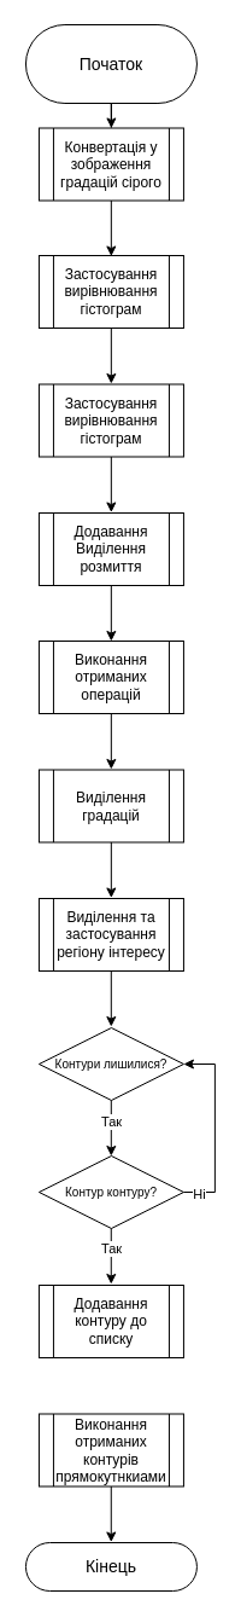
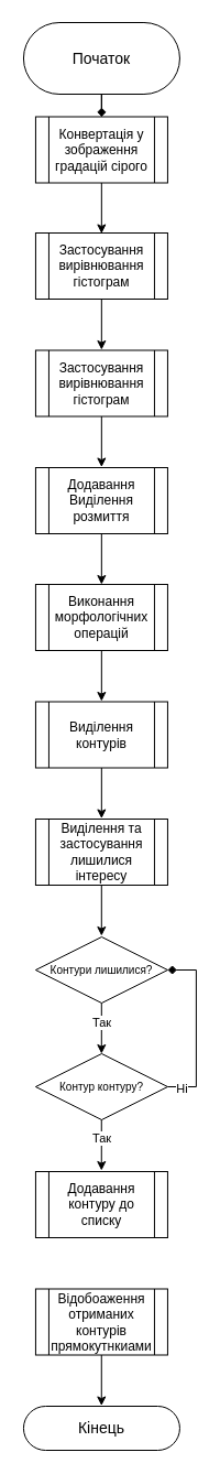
  <mxCell id="0" />
  <mxCell id="1" parent="0" />
- <mxCell id="2" style="edgeStyle=orthogonalEdgeStyle;rounded=0;orthogonalLoop=1;jettySize=auto;html=1;entryX=0.5;entryY=0;entryDx=0;entryDy=0;" parent="1" source="3" edge="1" target="4"><mxGeometry relative="1" as="geometry"><mxPoint x="91.94" y="103" as="targetPoint" /></mxGeometry></mxCell>
+ <mxCell id="2" style="edgeStyle=orthogonalEdgeStyle;rounded=0;orthogonalLoop=1;jettySize=auto;html=1;entryX=0.5;entryY=0;entryDx=0;entryDy=0;endArrow=diamond;" parent="1" source="3" edge="1" target="4"><mxGeometry relative="1" as="geometry"><mxPoint x="91.94" y="103" as="targetPoint" /></mxGeometry></mxCell>
  <mxCell id="3" value="&lt;font style=&quot;font-size: 14px;&quot;&gt;Початок&lt;/font&gt;" style="rounded=1;whiteSpace=wrap;html=1;arcSize=50;" parent="1" vertex="1"><mxGeometry x="20.94" y="20" width="142" height="65" as="geometry" /></mxCell>
  <mxCell id="4" value="Конвертація у зображення градацій сірого" style="shape=process;whiteSpace=wrap;html=1;backgroundOutline=1;" parent="1" vertex="1"><mxGeometry x="31.94" y="105.5" width="120" height="60" as="geometry" /></mxCell>
  <mxCell id="5" value="Застосування вирівнювання гістограм" style="shape=process;whiteSpace=wrap;html=1;backgroundOutline=1;" vertex="1" parent="1"><mxGeometry x="31.94" y="211" width="120" height="60" as="geometry" /></mxCell>
  <mxCell id="6" value="Застосування вирівнювання гістограм" style="shape=process;whiteSpace=wrap;html=1;backgroundOutline=1;" vertex="1" parent="1"><mxGeometry x="31.94" y="317.5" width="120" height="60" as="geometry" /></mxCell>
  <mxCell id="7" style="edgeStyle=orthogonalEdgeStyle;rounded=0;orthogonalLoop=1;jettySize=auto;html=1;entryX=0.5;entryY=0;entryDx=0;entryDy=0;" edge="1" parent="1"><mxGeometry relative="1" as="geometry"><mxPoint x="91.84" y="211.5" as="targetPoint" /><mxPoint x="91.84" y="165.5" as="sourcePoint" /></mxGeometry></mxCell>
  <mxCell id="8" style="edgeStyle=orthogonalEdgeStyle;rounded=0;orthogonalLoop=1;jettySize=auto;html=1;entryX=0.5;entryY=0;entryDx=0;entryDy=0;" edge="1" parent="1"><mxGeometry relative="1" as="geometry"><mxPoint x="91.84" y="317" as="targetPoint" /><mxPoint x="91.84" y="271" as="sourcePoint" /></mxGeometry></mxCell>
  <mxCell id="9" value="Додавання Виділення розмиття" style="shape=process;whiteSpace=wrap;html=1;backgroundOutline=1;" vertex="1" parent="1"><mxGeometry x="31.94" y="424" width="120" height="60" as="geometry" /></mxCell>
  <mxCell id="10" style="edgeStyle=orthogonalEdgeStyle;rounded=0;orthogonalLoop=1;jettySize=auto;html=1;entryX=0.5;entryY=0;entryDx=0;entryDy=0;" edge="1" parent="1"><mxGeometry relative="1" as="geometry"><mxPoint x="91.84" y="423.5" as="targetPoint" /><mxPoint x="91.84" y="377.5" as="sourcePoint" /></mxGeometry></mxCell>
  <mxCell id="11" style="edgeStyle=orthogonalEdgeStyle;rounded=0;orthogonalLoop=1;jettySize=auto;html=1;entryX=0.5;entryY=0;entryDx=0;entryDy=0;" edge="1" parent="1"><mxGeometry relative="1" as="geometry"><mxPoint x="91.84" y="530" as="targetPoint" /><mxPoint x="91.84" y="484" as="sourcePoint" /></mxGeometry></mxCell>
- <mxCell id="12" value="Виконання отриманих операцій" style="shape=process;whiteSpace=wrap;html=1;backgroundOutline=1;" vertex="1" parent="1"><mxGeometry x="31.94" y="530" width="120" height="60" as="geometry" /></mxCell>
- <mxCell id="13" value="Виділення градацій" style="shape=process;whiteSpace=wrap;html=1;backgroundOutline=1;" vertex="1" parent="1"><mxGeometry x="31.94" y="636.5" width="120" height="60" as="geometry" /></mxCell>
+ <mxCell id="12" value="Виконання морфологічних операцій" style="shape=process;whiteSpace=wrap;html=1;backgroundOutline=1;" vertex="1" parent="1"><mxGeometry x="31.94" y="530" width="120" height="60" as="geometry" /></mxCell>
+ <mxCell id="13" value="Виділення контурів" style="shape=process;whiteSpace=wrap;html=1;backgroundOutline=1;" vertex="1" parent="1"><mxGeometry x="31.94" y="636.5" width="120" height="60" as="geometry" /></mxCell>
  <mxCell id="14" style="edgeStyle=orthogonalEdgeStyle;rounded=0;orthogonalLoop=1;jettySize=auto;html=1;entryX=0.5;entryY=0;entryDx=0;entryDy=0;" edge="1" parent="1"><mxGeometry relative="1" as="geometry"><mxPoint x="91.84" y="636" as="targetPoint" /><mxPoint x="91.84" y="590" as="sourcePoint" /></mxGeometry></mxCell>
- <mxCell id="15" value="Виділення та застосування регіону інтересу" style="shape=process;whiteSpace=wrap;html=1;backgroundOutline=1;" vertex="1" parent="1"><mxGeometry x="31.94" y="743" width="120" height="60" as="geometry" /></mxCell>
+ <mxCell id="15" value="Виділення та застосування лишилися інтересу" style="shape=process;whiteSpace=wrap;html=1;backgroundOutline=1;" vertex="1" parent="1"><mxGeometry x="31.94" y="743" width="120" height="60" as="geometry" /></mxCell>
  <mxCell id="16" style="edgeStyle=orthogonalEdgeStyle;rounded=0;orthogonalLoop=1;jettySize=auto;html=1;entryX=0.5;entryY=0;entryDx=0;entryDy=0;" edge="1" parent="1"><mxGeometry relative="1" as="geometry"><mxPoint x="91.84" y="742.5" as="targetPoint" /><mxPoint x="91.84" y="696.5" as="sourcePoint" /></mxGeometry></mxCell>
  <mxCell id="17" value="&lt;font style=&quot;font-size: 10px;&quot;&gt;Контури лишилися?&lt;/font&gt;" style="rhombus;whiteSpace=wrap;html=1;" vertex="1" parent="1"><mxGeometry x="31.94" y="850" width="120" height="60" as="geometry" /></mxCell>
- <mxCell id="18" style="edgeStyle=orthogonalEdgeStyle;rounded=0;orthogonalLoop=1;jettySize=auto;html=1;entryX=1;entryY=0.5;entryDx=0;entryDy=0;" edge="1" parent="1" source="20" target="17"><mxGeometry relative="1" as="geometry"><Array as="points"><mxPoint x="177.94" y="986" /><mxPoint x="177.94" y="880" /></Array></mxGeometry></mxCell>
+ <mxCell id="18" style="edgeStyle=orthogonalEdgeStyle;rounded=0;orthogonalLoop=1;jettySize=auto;html=1;entryX=1;entryY=0.5;entryDx=0;entryDy=0;endArrow=diamond;" edge="1" parent="1" source="20" target="17"><mxGeometry relative="1" as="geometry"><Array as="points"><mxPoint x="177.94" y="986" /><mxPoint x="177.94" y="880" /></Array></mxGeometry></mxCell>
  <mxCell id="19" value="Ні" style="edgeLabel;html=1;align=center;verticalAlign=middle;resizable=0;points=[];" vertex="1" connectable="0" parent="18"><mxGeometry x="-0.841" y="-1" relative="1" as="geometry"><mxPoint as="offset" /></mxGeometry></mxCell>
  <mxCell id="20" value="&lt;span style=&quot;font-size: 10px;&quot;&gt;Контур контуру?&lt;/span&gt;" style="rhombus;whiteSpace=wrap;html=1;" vertex="1" parent="1"><mxGeometry x="31.94" y="956" width="120" height="60" as="geometry" /></mxCell>
  <mxCell id="21" style="edgeStyle=orthogonalEdgeStyle;rounded=0;orthogonalLoop=1;jettySize=auto;html=1;entryX=0.5;entryY=0;entryDx=0;entryDy=0;" edge="1" parent="1"><mxGeometry relative="1" as="geometry"><mxPoint x="91.8" y="849" as="targetPoint" /><mxPoint x="91.8" y="803" as="sourcePoint" /></mxGeometry></mxCell>
  <mxCell id="22" style="edgeStyle=orthogonalEdgeStyle;rounded=0;orthogonalLoop=1;jettySize=auto;html=1;entryX=0.5;entryY=0;entryDx=0;entryDy=0;" edge="1" parent="1"><mxGeometry relative="1" as="geometry"><mxPoint x="91.8" y="956" as="targetPoint" /><mxPoint x="91.8" y="910" as="sourcePoint" /></mxGeometry></mxCell>
  <mxCell id="23" value="Так" style="edgeLabel;html=1;align=center;verticalAlign=middle;resizable=0;points=[];" vertex="1" connectable="0" parent="22"><mxGeometry x="-0.249" relative="1" as="geometry"><mxPoint as="offset" /></mxGeometry></mxCell>
  <mxCell id="24" style="edgeStyle=orthogonalEdgeStyle;rounded=0;orthogonalLoop=1;jettySize=auto;html=1;entryX=0.5;entryY=0;entryDx=0;entryDy=0;" edge="1" parent="1"><mxGeometry relative="1" as="geometry"><mxPoint x="91.77" y="1062" as="targetPoint" /><mxPoint x="91.77" y="1016" as="sourcePoint" /></mxGeometry></mxCell>
  <mxCell id="25" value="Так" style="edgeLabel;html=1;align=center;verticalAlign=middle;resizable=0;points=[];" vertex="1" connectable="0" parent="24"><mxGeometry x="-0.29" relative="1" as="geometry"><mxPoint as="offset" /></mxGeometry></mxCell>
  <mxCell id="26" value="Додавання контуру до списку" style="shape=process;whiteSpace=wrap;html=1;backgroundOutline=1;" vertex="1" parent="1"><mxGeometry x="31.94" y="1063" width="120" height="60" as="geometry" /></mxCell>
- <mxCell id="27" value="Виконання отриманих контурів прямокутнкиами" style="shape=process;whiteSpace=wrap;html=1;backgroundOutline=1;" vertex="1" parent="1"><mxGeometry x="31.94" y="1169.5" width="120" height="60" as="geometry" /></mxCell>
+ <mxCell id="27" value="Відобоаження отриманих контурів прямокутнкиами" style="shape=process;whiteSpace=wrap;html=1;backgroundOutline=1;" vertex="1" parent="1"><mxGeometry x="31.94" y="1169.5" width="120" height="60" as="geometry" /></mxCell>
  <mxCell id="28" value="&lt;font style=&quot;font-size: 14px;&quot;&gt;Кінець&lt;/font&gt;" style="rounded=1;whiteSpace=wrap;html=1;arcSize=50;" vertex="1" parent="1"><mxGeometry x="20.94" y="1276" width="142" height="40" as="geometry" /></mxCell>
  <mxCell id="29" style="edgeStyle=orthogonalEdgeStyle;rounded=0;orthogonalLoop=1;jettySize=auto;html=1;entryX=0.5;entryY=0;entryDx=0;entryDy=0;" edge="1" parent="1"><mxGeometry relative="1" as="geometry"><mxPoint x="91.77" y="1275.5" as="targetPoint" /><mxPoint x="91.77" y="1229.5" as="sourcePoint" /></mxGeometry></mxCell>
